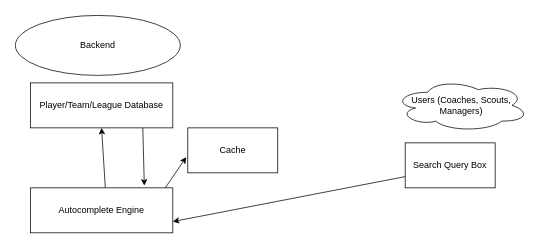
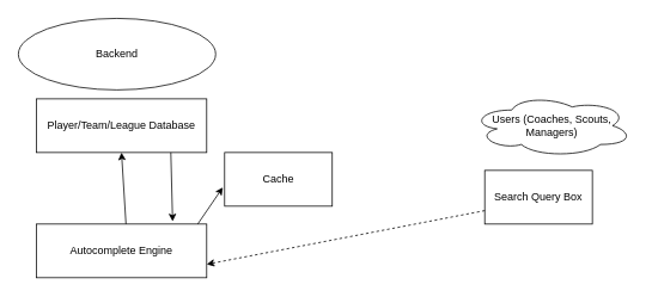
  <mxCell id="0" />
  <mxCell id="1" parent="0" />
  <mxCell id="2" value="Player/Team/League Database" style="rounded=0;whiteSpace=wrap;html=1;" vertex="1" parent="1"><mxGeometry x="40" y="110" width="190" height="60" as="geometry" /></mxCell>
  <mxCell id="3" value="Autocomplete Engine" style="rounded=0;whiteSpace=wrap;html=1;" vertex="1" parent="1"><mxGeometry x="40" y="250" width="190" height="60" as="geometry" /></mxCell>
  <mxCell id="4" value="Backend" style="ellipse;whiteSpace=wrap;html=1;" vertex="1" parent="1"><mxGeometry x="20" width="220" height="80" as="geometry" y="20" /></mxCell>
  <mxCell id="5" value="Users (Coaches, Scouts,&lt;br&gt;Managers)" style="ellipse;shape=cloud;whiteSpace=wrap;html=1;" vertex="1" parent="1"><mxGeometry x="525" y="105" width="180" height="70" as="geometry" /></mxCell>
  <mxCell id="6" value="Search Query Box" style="rounded=0;whiteSpace=wrap;html=1;" vertex="1" parent="1"><mxGeometry x="540" y="190" width="120" height="60" as="geometry" /></mxCell>
- <mxCell id="7" value="" style="endArrow=classic;html=1;rounded=0;entryX=1;entryY=0.75;entryDx=0;entryDy=0;exitX=0;exitY=0.75;exitDx=0;exitDy=0;" edge="1" parent="1" source="6" target="3"><mxGeometry width="50" height="50" relative="1" as="geometry"><mxPoint x="480" y="240" as="sourcePoint" /><mxPoint x="530" y="190" as="targetPoint" /></mxGeometry></mxCell>
+ <mxCell id="7" value="" style="endArrow=classic;html=1;rounded=0;entryX=1;entryY=0.75;entryDx=0;entryDy=0;exitX=0;exitY=0.75;exitDx=0;exitDy=0;dashed=1;" edge="1" parent="1" source="6" target="3"><mxGeometry width="50" height="50" relative="1" as="geometry"><mxPoint x="480" y="240" as="sourcePoint" /><mxPoint x="530" y="190" as="targetPoint" /></mxGeometry></mxCell>
  <mxCell id="8" value="" style="endArrow=classic;html=1;rounded=0;entryX=0.5;entryY=1;entryDx=0;entryDy=0;" edge="1" parent="1" target="2"><mxGeometry width="50" height="50" relative="1" as="geometry"><mxPoint x="140" y="250" as="sourcePoint" /><mxPoint x="140" y="200" as="targetPoint" /></mxGeometry></mxCell>
  <mxCell id="9" value="" style="endArrow=classic;html=1;rounded=0;entryX=0.8;entryY=-0.05;entryDx=0;entryDy=0;entryPerimeter=0;" edge="1" parent="1" target="3"><mxGeometry width="50" height="50" relative="1" as="geometry"><mxPoint x="190" y="170" as="sourcePoint" /><mxPoint x="230" y="260" as="targetPoint" /></mxGeometry></mxCell>
  <mxCell id="10" value="Cache" style="rounded=0;whiteSpace=wrap;html=1;" vertex="1" parent="1"><mxGeometry x="250" y="170" width="120" height="60" as="geometry" /></mxCell>
  <mxCell id="11" value="" style="endArrow=classic;html=1;rounded=0;entryX=-0.017;entryY=0.65;entryDx=0;entryDy=0;entryPerimeter=0;" edge="1" parent="1" target="10"><mxGeometry width="50" height="50" relative="1" as="geometry"><mxPoint x="220" y="250" as="sourcePoint" /><mxPoint x="270" y="200" as="targetPoint" /></mxGeometry></mxCell>
